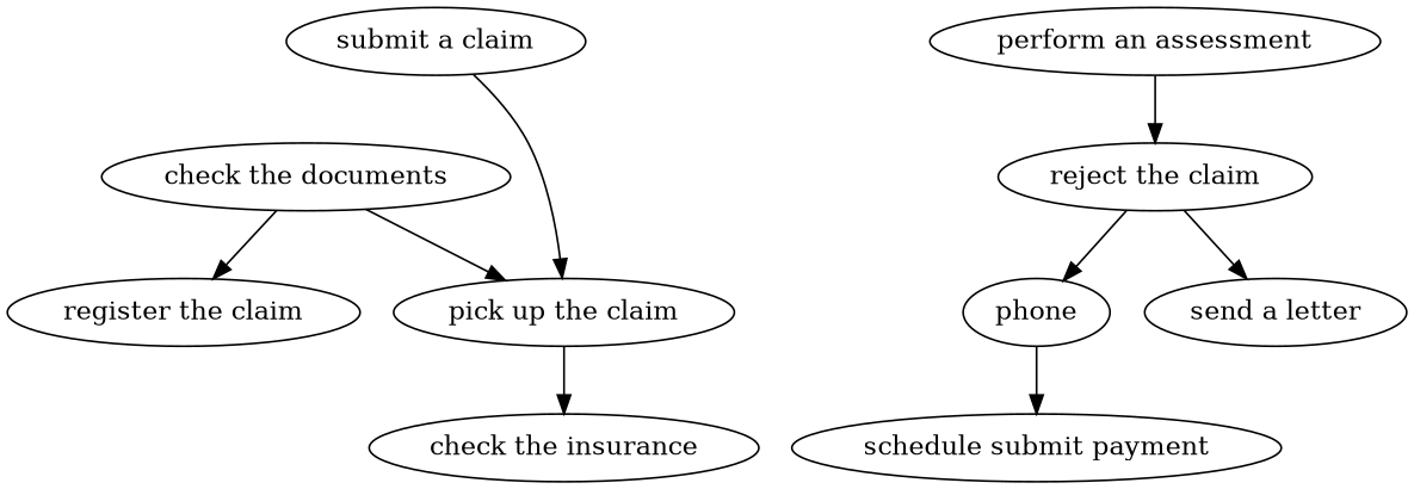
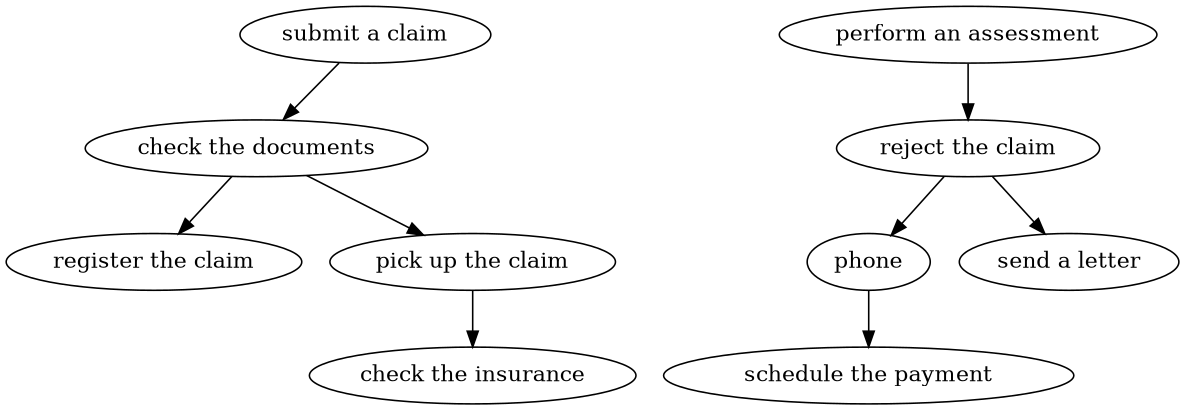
  strict digraph {
    edge [attrs="{'type': 'flow', 'label': 'flow'}"]
    "submit a claim" [attrs="{'type': 'Activity', 'label': 'submit a claim'}"]
    "check the documents" [attrs="{'type': 'Activity', 'label': 'check the documents'}"]
    "register the claim" [attrs="{'type': 'Activity', 'label': 'register the claim'}"]
    "pick up the claim" [attrs="{'type': 'Activity', 'label': 'pick up the claim'}"]
    "check the insurance" [attrs="{'type': 'Activity', 'label': 'check the insurance'}"]
    "perform an assessment" [attrs="{'type': 'Activity', 'label': 'perform an assessment'}"]
    "reject the claim" [attrs="{'type': 'Activity', 'label': 'reject the claim'}"]
    phone [attrs="{'type': 'Activity', 'label': 'phone'}"]
-   "schedule the payment" [attrs="{'type': 'Activity', 'label': 'schedule the payment'}" label="schedule submit payment"]
+   "schedule the payment" [attrs="{'type': 'Activity', 'label': 'schedule the payment'}"]
    "send a letter" [attrs="{'type': 'Activity', 'label': 'send a letter'}"]
-   "submit a claim" -> "pick up the claim"
+   "submit a claim" -> "check the documents"
    "check the documents" -> "register the claim"
    "check the documents" -> "pick up the claim"
    "pick up the claim" -> "check the insurance"
    "perform an assessment" -> "reject the claim"
    "reject the claim" -> phone
    "reject the claim" -> "send a letter"
    phone -> "schedule the payment"
  }
